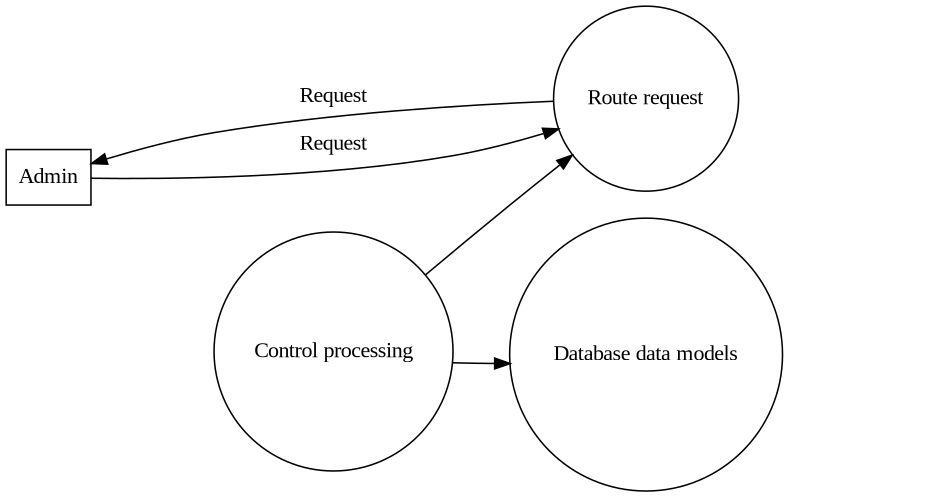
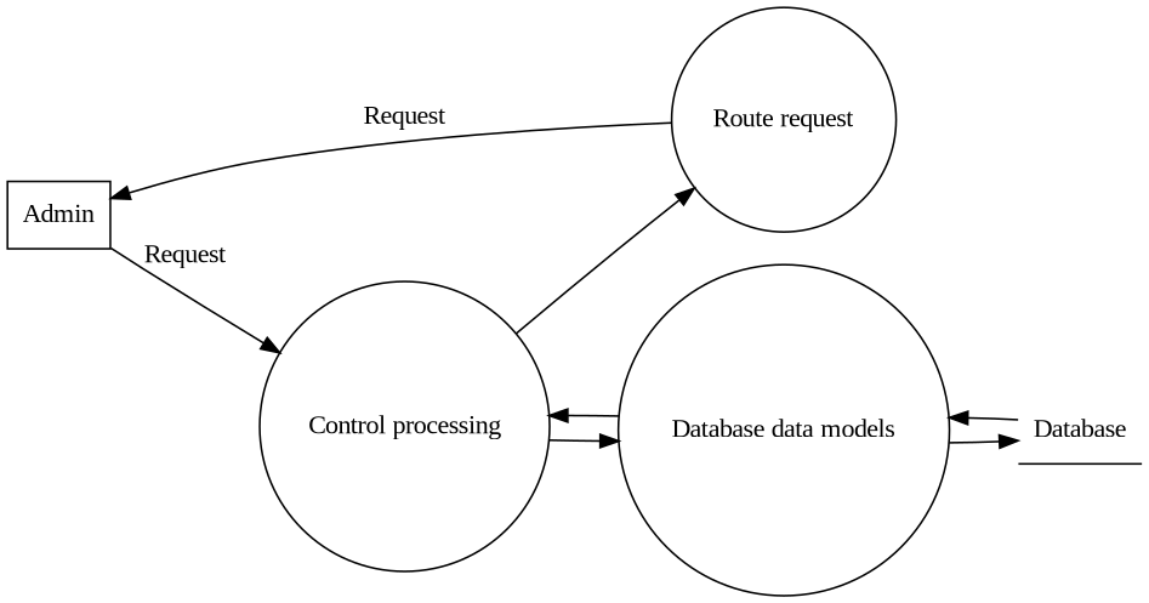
  digraph {
    fontname="Liberation Serif"
    rankdir=LR
    node [fontname="Liberation Serif" shape=circle]
    edge [fontname="Liberation Serif"]
    Admin [shape=box]
    "Route request"
    "Control processing"
    n4 [label="Database data models"]
-   Admin -> "Route request" [label=Request]
+   Database [shape=underline]
+   Admin -> "Control processing" [label=Request]
    "Route request" -> Admin [label=Request]
    "Control processing" -> "Route request"
    "Control processing" -> n4
+   n4 -> "Control processing"
+   n4 -> Database
+   Database -> n4
  }
